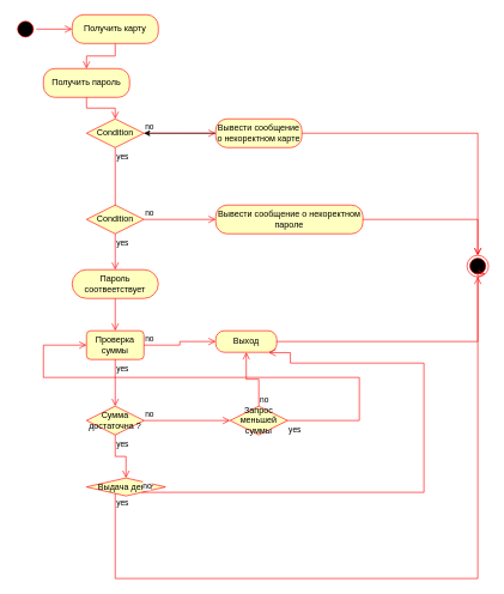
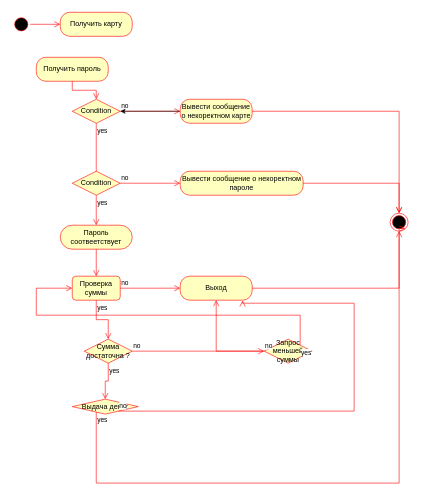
  <mxCell id="0" />
  <mxCell id="1" parent="0" />
  <mxCell id="2" value="" style="ellipse;html=1;shape=startState;fillColor=#000000;strokeColor=#ff0000;" vertex="1" parent="1"><mxGeometry x="20" y="25" width="30" height="30" as="geometry" /></mxCell>
  <mxCell id="3" value="" style="edgeStyle=orthogonalEdgeStyle;html=1;verticalAlign=bottom;endArrow=open;endSize=8;strokeColor=#ff0000;rounded=0;" edge="1" source="2" parent="1"><mxGeometry relative="1" as="geometry"><mxPoint x="100" y="40" as="targetPoint" /></mxGeometry></mxCell>
  <mxCell id="4" value="" style="ellipse;html=1;shape=endState;fillColor=#000000;strokeColor=#ff0000;" vertex="1" parent="1"><mxGeometry x="650" y="355" width="30" height="30" as="geometry" /></mxCell>
  <mxCell id="5" value="Получить карту" style="rounded=1;whiteSpace=wrap;html=1;arcSize=40;fontColor=#000000;fillColor=#ffffc0;strokeColor=#ff0000;" vertex="1" parent="1"><mxGeometry x="100" y="20" width="120" height="40" as="geometry" /></mxCell>
- <mxCell id="6" value="" style="edgeStyle=orthogonalEdgeStyle;html=1;verticalAlign=bottom;endArrow=open;endSize=8;strokeColor=#ff0000;rounded=0;entryX=0.5;entryY=0;entryDx=0;entryDy=0;" edge="1" source="5" parent="1" target="7"><mxGeometry relative="1" as="geometry"><mxPoint x="160" y="265" as="targetPoint" /><Array as="points" /></mxGeometry></mxCell>
  <mxCell id="7" value="Получить пароль" style="rounded=1;whiteSpace=wrap;html=1;arcSize=40;fontColor=#000000;fillColor=#ffffc0;strokeColor=#ff0000;" vertex="1" parent="1"><mxGeometry x="60" y="95" width="120" height="40" as="geometry" /></mxCell>
  <mxCell id="8" value="" style="edgeStyle=orthogonalEdgeStyle;html=1;verticalAlign=bottom;endArrow=open;endSize=8;strokeColor=#ff0000;rounded=0;entryX=0.5;entryY=0;entryDx=0;entryDy=0;" edge="1" source="7" parent="1" target="9"><mxGeometry relative="1" as="geometry"><mxPoint x="160" y="155" as="targetPoint" /></mxGeometry></mxCell>
  <mxCell id="9" value="Condition" style="rhombus;whiteSpace=wrap;html=1;fillColor=#ffffc0;strokeColor=#ff0000;" vertex="1" parent="1"><mxGeometry x="120" y="165" width="80" height="40" as="geometry" /></mxCell>
  <mxCell id="10" value="no" style="edgeStyle=orthogonalEdgeStyle;html=1;align=left;verticalAlign=bottom;endArrow=open;endSize=8;strokeColor=#ff0000;rounded=0;" edge="1" source="9" parent="1"><mxGeometry x="-1" relative="1" as="geometry"><mxPoint x="300" y="185" as="targetPoint" /></mxGeometry></mxCell>
  <mxCell id="11" value="yes" style="edgeStyle=orthogonalEdgeStyle;html=1;align=left;verticalAlign=top;endArrow=open;endSize=8;strokeColor=#ff0000;rounded=0;entryX=0.5;entryY=0;entryDx=0;entryDy=0;" edge="1" source="9" parent="1" target="15"><mxGeometry x="-1" relative="1" as="geometry"><mxPoint x="160" y="265" as="targetPoint" /><Array as="points"><mxPoint x="160" y="305" /></Array></mxGeometry></mxCell>
  <mxCell id="12" value="" style="edgeStyle=orthogonalEdgeStyle;rounded=0;orthogonalLoop=1;jettySize=auto;html=1;exitX=0;exitY=0.5;exitDx=0;exitDy=0;" edge="1" parent="1" source="13" target="9"><mxGeometry relative="1" as="geometry" /></mxCell>
  <mxCell id="13" value="Вывести сообщение о некоректном карте " style="rounded=1;whiteSpace=wrap;html=1;arcSize=40;fontColor=#000000;fillColor=#ffffc0;strokeColor=#ff0000;" vertex="1" parent="1"><mxGeometry x="300" y="165" width="120" height="40" as="geometry" /></mxCell>
  <mxCell id="14" value="" style="edgeStyle=orthogonalEdgeStyle;html=1;verticalAlign=bottom;endArrow=open;endSize=8;strokeColor=#ff0000;rounded=0;entryX=0.5;entryY=0;entryDx=0;entryDy=0;" edge="1" source="13" parent="1" target="4"><mxGeometry relative="1" as="geometry"><mxPoint x="360" y="265" as="targetPoint" /></mxGeometry></mxCell>
  <mxCell id="15" value="Condition" style="rhombus;whiteSpace=wrap;html=1;fillColor=#ffffc0;strokeColor=#ff0000;" vertex="1" parent="1"><mxGeometry x="120" y="285" width="80" height="40" as="geometry" /></mxCell>
  <mxCell id="16" value="no" style="edgeStyle=orthogonalEdgeStyle;html=1;align=left;verticalAlign=bottom;endArrow=open;endSize=8;strokeColor=#ff0000;rounded=0;entryX=0;entryY=0.5;entryDx=0;entryDy=0;" edge="1" source="15" parent="1" target="18"><mxGeometry x="-1" relative="1" as="geometry"><mxPoint x="280" y="325" as="targetPoint" /></mxGeometry></mxCell>
  <mxCell id="17" value="yes" style="edgeStyle=orthogonalEdgeStyle;html=1;align=left;verticalAlign=top;endArrow=open;endSize=8;strokeColor=#ff0000;rounded=0;entryX=0.5;entryY=0;entryDx=0;entryDy=0;" edge="1" source="15" parent="1" target="20"><mxGeometry x="-1" relative="1" as="geometry"><mxPoint x="140" y="405" as="targetPoint" /></mxGeometry></mxCell>
  <mxCell id="18" value="Вывести сообщение о некоректном пароле" style="rounded=1;whiteSpace=wrap;html=1;arcSize=40;fontColor=#000000;fillColor=#ffffc0;strokeColor=#ff0000;" vertex="1" parent="1"><mxGeometry x="300" y="285" width="205" height="40" as="geometry" /></mxCell>
  <mxCell id="19" value="" style="edgeStyle=orthogonalEdgeStyle;html=1;verticalAlign=bottom;endArrow=open;endSize=8;strokeColor=#ff0000;rounded=0;entryX=0.5;entryY=0;entryDx=0;entryDy=0;" edge="1" source="18" parent="1" target="4"><mxGeometry relative="1" as="geometry"><mxPoint x="340" y="395" as="targetPoint" /></mxGeometry></mxCell>
  <mxCell id="20" value="Пароль соотвеетствует" style="rounded=1;whiteSpace=wrap;html=1;arcSize=50;fontColor=#000000;fillColor=#ffffc0;strokeColor=#ff0000;" vertex="1" parent="1"><mxGeometry x="100" y="375" width="120" height="40" as="geometry" /></mxCell>
  <mxCell id="21" value="" style="edgeStyle=orthogonalEdgeStyle;html=1;verticalAlign=bottom;endArrow=open;endSize=8;strokeColor=#ff0000;rounded=0;" edge="1" source="20" parent="1" target="22"><mxGeometry relative="1" as="geometry"><mxPoint x="160" y="560" as="targetPoint" /></mxGeometry></mxCell>
  <mxCell id="22" value="Проверка суммы" style="whiteSpace=wrap;html=1;fillColor=#ffffc0;strokeColor=#ff0000;rounded=1;" vertex="1" parent="1"><mxGeometry x="120" y="460" width="80" height="40" as="geometry" /></mxCell>
  <mxCell id="23" value="no" style="edgeStyle=orthogonalEdgeStyle;html=1;align=left;verticalAlign=bottom;endArrow=open;endSize=8;strokeColor=#ff0000;rounded=0;entryX=0;entryY=0.5;entryDx=0;entryDy=0;" edge="1" source="22" parent="1" target="25"><mxGeometry x="-1" relative="1" as="geometry"><mxPoint x="300" y="480" as="targetPoint" /></mxGeometry></mxCell>
  <mxCell id="24" value="yes" style="edgeStyle=orthogonalEdgeStyle;html=1;align=left;verticalAlign=top;endArrow=open;endSize=8;strokeColor=#ff0000;rounded=0;entryX=0.5;entryY=0;entryDx=0;entryDy=0;" edge="1" source="22" parent="1" target="27"><mxGeometry x="-1" relative="1" as="geometry"><mxPoint x="160" y="560" as="targetPoint" /></mxGeometry></mxCell>
- <mxCell id="25" value="Выход" style="rounded=1;whiteSpace=wrap;html=1;arcSize=40;fontColor=#000000;fillColor=#ffffc0;strokeColor=#ff0000;" vertex="1" parent="1"><mxGeometry x="300" y="460" width="85" height="30" as="geometry" /></mxCell>
+ <mxCell id="25" value="Выход" style="rounded=1;whiteSpace=wrap;html=1;arcSize=40;fontColor=#000000;fillColor=#ffffc0;strokeColor=#ff0000;" vertex="1" parent="1"><mxGeometry x="300" y="460" width="120" height="40" as="geometry" /></mxCell>
  <mxCell id="26" value="" style="edgeStyle=orthogonalEdgeStyle;html=1;verticalAlign=bottom;endArrow=open;endSize=8;strokeColor=#ff0000;rounded=0;entryX=0.5;entryY=1;entryDx=0;entryDy=0;" edge="1" source="25" parent="1" target="4"><mxGeometry relative="1" as="geometry"><mxPoint x="360" y="560" as="targetPoint" /></mxGeometry></mxCell>
- <mxCell id="27" value="Сумма достаточна ?" style="rhombus;whiteSpace=wrap;html=1;fillColor=#ffffc0;strokeColor=#ff0000;" vertex="1" parent="1"><mxGeometry x="120" y="565" width="80" height="40" as="geometry" /></mxCell>
+ <mxCell id="27" value="Сумма достаточна ?" style="rhombus;whiteSpace=wrap;html=1;fillColor=#ffffc0;strokeColor=#ff0000;" vertex="1" parent="1"><mxGeometry x="140" y="565" width="80" height="40" as="geometry" /></mxCell>
  <mxCell id="28" value="no" style="edgeStyle=orthogonalEdgeStyle;html=1;align=left;verticalAlign=bottom;endArrow=open;endSize=8;strokeColor=#ff0000;rounded=0;entryX=0;entryY=0.5;entryDx=0;entryDy=0;" edge="1" source="27" parent="1" target="30"><mxGeometry x="-1" relative="1" as="geometry"><mxPoint x="300" y="585" as="targetPoint" /></mxGeometry></mxCell>
  <mxCell id="29" value="yes" style="edgeStyle=orthogonalEdgeStyle;html=1;align=left;verticalAlign=top;endArrow=open;endSize=8;strokeColor=#ff0000;rounded=0;entryX=0.5;entryY=0;entryDx=0;entryDy=0;" edge="1" source="27" parent="1" target="33"><mxGeometry x="-1" relative="1" as="geometry"><mxPoint x="160" y="665" as="targetPoint" /></mxGeometry></mxCell>
- <mxCell id="30" value="Запрос меньшей суммы" style="rhombus;whiteSpace=wrap;html=1;fillColor=#ffffc0;strokeColor=#ff0000;" vertex="1" parent="1"><mxGeometry x="320" y="565" width="80" height="40" as="geometry" /></mxCell>
+ <mxCell id="30" value="Запрос меньшей суммы" style="rhombus;whiteSpace=wrap;html=1;fillColor=#ffffc0;strokeColor=#ff0000;" vertex="1" parent="1"><mxGeometry x="440" y="565" width="80" height="40" as="geometry" /></mxCell>
  <mxCell id="31" value="no" style="edgeStyle=orthogonalEdgeStyle;html=1;align=left;verticalAlign=bottom;endArrow=open;endSize=8;strokeColor=#ff0000;rounded=0;entryX=0.5;entryY=1;entryDx=0;entryDy=0;" edge="1" source="30" parent="1" target="25"><mxGeometry x="-1" relative="1" as="geometry"><mxPoint x="490" y="585" as="targetPoint" /></mxGeometry></mxCell>
  <mxCell id="32" value="yes" style="edgeStyle=orthogonalEdgeStyle;html=1;align=left;verticalAlign=top;endArrow=open;endSize=8;strokeColor=#ff0000;rounded=0;entryX=0;entryY=0.5;entryDx=0;entryDy=0;" edge="1" source="30" parent="1" target="22"><mxGeometry x="-1" relative="1" as="geometry"><mxPoint x="70" y="485" as="targetPoint" /><Array as="points"><mxPoint x="500" y="585" /><mxPoint x="500" y="525" /><mxPoint x="60" y="525" /><mxPoint x="60" y="480" /></Array></mxGeometry></mxCell>
  <mxCell id="33" value="Выдача денег" style="rhombus;whiteSpace=wrap;html=1;fillColor=#ffffc0;strokeColor=#ff0000;" vertex="1" parent="1"><mxGeometry x="120" y="665" width="110" height="25" as="geometry" /></mxCell>
  <mxCell id="34" value="no" style="edgeStyle=orthogonalEdgeStyle;html=1;align=left;verticalAlign=bottom;endArrow=open;endSize=8;strokeColor=#ff0000;rounded=0;entryX=0.867;entryY=1.015;entryDx=0;entryDy=0;entryPerimeter=0;" edge="1" source="33" parent="1" target="25"><mxGeometry x="-1" relative="1" as="geometry"><mxPoint x="580" y="505" as="targetPoint" /><Array as="points"><mxPoint x="590" y="685" /><mxPoint x="590" y="505" /><mxPoint x="404" y="505" /></Array></mxGeometry></mxCell>
  <mxCell id="35" value="yes" style="edgeStyle=orthogonalEdgeStyle;html=1;align=left;verticalAlign=top;endArrow=open;endSize=8;strokeColor=#ff0000;rounded=0;entryX=1;entryY=1;entryDx=0;entryDy=0;" edge="1" source="33" parent="1" target="4"><mxGeometry x="-1" relative="1" as="geometry"><mxPoint x="660" y="795" as="targetPoint" /><Array as="points"><mxPoint x="160" y="805" /><mxPoint x="665" y="805" /><mxPoint x="665" y="381" /></Array></mxGeometry></mxCell>
